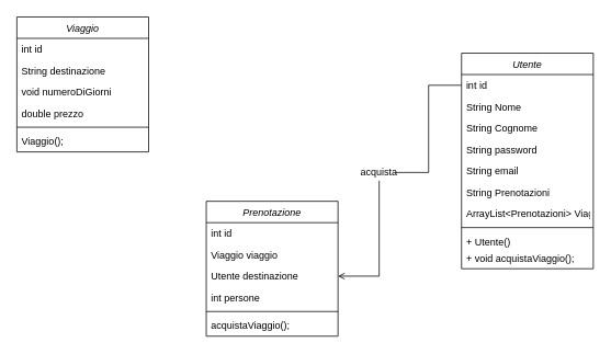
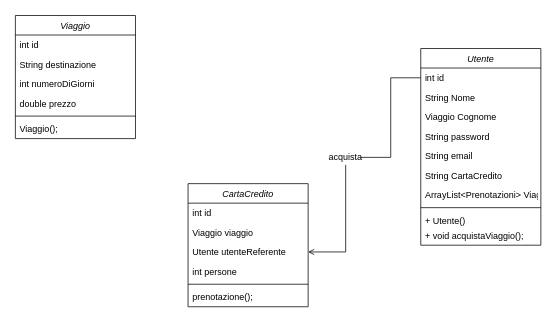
  <mxCell id="0" />
  <mxCell id="1" parent="0" />
  <mxCell id="2" value="Viaggio" style="swimlane;fontStyle=2;align=center;verticalAlign=top;childLayout=stackLayout;horizontal=1;startSize=26;horizontalStack=0;resizeParent=1;resizeLast=0;collapsible=1;marginBottom=0;rounded=0;shadow=0;strokeWidth=1;" parent="1" vertex="1"><mxGeometry x="20" y="20" width="160" height="164" as="geometry"><mxRectangle x="230" y="140" width="160" height="26" as="alternateBounds" /></mxGeometry></mxCell>
  <mxCell id="3" value="int id" style="text;align=left;verticalAlign=top;spacingLeft=4;spacingRight=4;overflow=hidden;rotatable=0;points=[[0,0.5],[1,0.5]];portConstraint=eastwest;" vertex="1" parent="2"><mxGeometry y="26" width="160" height="26" as="geometry" /></mxCell>
  <mxCell id="4" value="String destinazione" style="text;align=left;verticalAlign=top;spacingLeft=4;spacingRight=4;overflow=hidden;rotatable=0;points=[[0,0.5],[1,0.5]];portConstraint=eastwest;" parent="2" vertex="1"><mxGeometry y="52" width="160" height="26" as="geometry" /></mxCell>
- <mxCell id="5" value="void numeroDiGiorni" style="text;align=left;verticalAlign=top;spacingLeft=4;spacingRight=4;overflow=hidden;rotatable=0;points=[[0,0.5],[1,0.5]];portConstraint=eastwest;rounded=0;shadow=0;html=0;" parent="2" vertex="1"><mxGeometry y="78" width="160" height="26" as="geometry" /></mxCell>
+ <mxCell id="5" value="int numeroDiGiorni" style="text;align=left;verticalAlign=top;spacingLeft=4;spacingRight=4;overflow=hidden;rotatable=0;points=[[0,0.5],[1,0.5]];portConstraint=eastwest;rounded=0;shadow=0;html=0;" parent="2" vertex="1"><mxGeometry y="78" width="160" height="26" as="geometry" /></mxCell>
  <mxCell id="6" value="double prezzo" style="text;align=left;verticalAlign=top;spacingLeft=4;spacingRight=4;overflow=hidden;rotatable=0;points=[[0,0.5],[1,0.5]];portConstraint=eastwest;rounded=0;shadow=0;html=0;" parent="2" vertex="1"><mxGeometry y="104" width="160" height="26" as="geometry" /></mxCell>
  <mxCell id="7" value="" style="line;html=1;strokeWidth=1;align=left;verticalAlign=middle;spacingTop=-1;spacingLeft=3;spacingRight=3;rotatable=0;labelPosition=right;points=[];portConstraint=eastwest;" parent="2" vertex="1"><mxGeometry y="130" width="160" height="8" as="geometry" /></mxCell>
  <mxCell id="8" value="Viaggio();" style="text;align=left;verticalAlign=top;spacingLeft=4;spacingRight=4;overflow=hidden;rotatable=0;points=[[0,0.5],[1,0.5]];portConstraint=eastwest;" parent="2" vertex="1"><mxGeometry y="138" width="160" height="26" as="geometry" /></mxCell>
  <mxCell id="9" value="Utente" style="swimlane;fontStyle=2;align=center;verticalAlign=top;childLayout=stackLayout;horizontal=1;startSize=26;horizontalStack=0;resizeParent=1;resizeLast=0;collapsible=1;marginBottom=0;rounded=0;shadow=0;strokeWidth=1;" vertex="1" parent="1"><mxGeometry x="560" y="64" width="160" height="262" as="geometry"><mxRectangle x="230" y="140" width="160" height="26" as="alternateBounds" /></mxGeometry></mxCell>
  <mxCell id="10" value="int id" style="text;align=left;verticalAlign=top;spacingLeft=4;spacingRight=4;overflow=hidden;rotatable=0;points=[[0,0.5],[1,0.5]];portConstraint=eastwest;" vertex="1" parent="9"><mxGeometry y="26" width="160" height="26" as="geometry" /></mxCell>
  <mxCell id="11" value="String Nome" style="text;align=left;verticalAlign=top;spacingLeft=4;spacingRight=4;overflow=hidden;rotatable=0;points=[[0,0.5],[1,0.5]];portConstraint=eastwest;" vertex="1" parent="9"><mxGeometry y="52" width="160" height="26" as="geometry" /></mxCell>
- <mxCell id="12" value="String Cognome" style="text;align=left;verticalAlign=top;spacingLeft=4;spacingRight=4;overflow=hidden;rotatable=0;points=[[0,0.5],[1,0.5]];portConstraint=eastwest;" vertex="1" parent="9"><mxGeometry y="78" width="160" height="26" as="geometry" /></mxCell>
+ <mxCell id="12" value="Viaggio Cognome" style="text;align=left;verticalAlign=top;spacingLeft=4;spacingRight=4;overflow=hidden;rotatable=0;points=[[0,0.5],[1,0.5]];portConstraint=eastwest;" vertex="1" parent="9"><mxGeometry y="78" width="160" height="26" as="geometry" /></mxCell>
  <mxCell id="13" value="String password" style="text;align=left;verticalAlign=top;spacingLeft=4;spacingRight=4;overflow=hidden;rotatable=0;points=[[0,0.5],[1,0.5]];portConstraint=eastwest;rounded=0;shadow=0;html=0;" vertex="1" parent="9"><mxGeometry y="104" width="160" height="26" as="geometry" /></mxCell>
  <mxCell id="14" value="String email" style="text;align=left;verticalAlign=top;spacingLeft=4;spacingRight=4;overflow=hidden;rotatable=0;points=[[0,0.5],[1,0.5]];portConstraint=eastwest;" vertex="1" parent="9"><mxGeometry y="130" width="160" height="26" as="geometry" /></mxCell>
- <mxCell id="15" value="String Prenotazioni" style="text;align=left;verticalAlign=top;spacingLeft=4;spacingRight=4;overflow=hidden;rotatable=0;points=[[0,0.5],[1,0.5]];portConstraint=eastwest;" vertex="1" parent="9"><mxGeometry y="156" width="160" height="26" as="geometry" /></mxCell>
+ <mxCell id="15" value="String CartaCredito" style="text;align=left;verticalAlign=top;spacingLeft=4;spacingRight=4;overflow=hidden;rotatable=0;points=[[0,0.5],[1,0.5]];portConstraint=eastwest;" vertex="1" parent="9"><mxGeometry y="156" width="160" height="26" as="geometry" /></mxCell>
  <mxCell id="16" value="ArrayList&lt;Prenotazioni&gt; Viaggi" style="text;align=left;verticalAlign=top;spacingLeft=4;spacingRight=4;overflow=hidden;rotatable=0;points=[[0,0.5],[1,0.5]];portConstraint=eastwest;rounded=0;shadow=0;html=0;" vertex="1" parent="9"><mxGeometry y="182" width="160" height="26" as="geometry" /></mxCell>
  <mxCell id="17" value="" style="line;html=1;strokeWidth=1;align=left;verticalAlign=middle;spacingTop=-1;spacingLeft=3;spacingRight=3;rotatable=0;labelPosition=right;points=[];portConstraint=eastwest;" vertex="1" parent="9"><mxGeometry y="208" width="160" height="8" as="geometry" /></mxCell>
  <mxCell id="18" value="+ Utente()" style="text;align=left;verticalAlign=top;spacingLeft=4;spacingRight=4;overflow=hidden;rotatable=0;points=[[0,0.5],[1,0.5]];portConstraint=eastwest;" vertex="1" parent="9"><mxGeometry y="216" width="160" height="20" as="geometry" /></mxCell>
  <mxCell id="19" value="+ void acquistaViaggio();" style="text;align=left;verticalAlign=top;spacingLeft=4;spacingRight=4;overflow=hidden;rotatable=0;points=[[0,0.5],[1,0.5]];portConstraint=eastwest;" vertex="1" parent="9"><mxGeometry y="236" width="160" height="26" as="geometry" /></mxCell>
  <mxCell id="20" style="edgeStyle=orthogonalEdgeStyle;rounded=0;orthogonalLoop=1;jettySize=auto;html=1;endArrow=open;endFill=0;startArrow=none;entryX=1;entryY=0.5;entryDx=0;entryDy=0;" edge="1" parent="1" source="21" target="26"><mxGeometry relative="1" as="geometry"><mxPoint x="160" y="155" as="targetPoint" /></mxGeometry></mxCell>
  <mxCell id="21" value="acquista" style="text;html=1;strokeColor=none;fillColor=none;align=center;verticalAlign=middle;whiteSpace=wrap;rounded=0;" vertex="1" parent="1"><mxGeometry x="440" y="199" width="40" height="20" as="geometry" /></mxCell>
  <mxCell id="22" value="" style="edgeStyle=orthogonalEdgeStyle;rounded=0;orthogonalLoop=1;jettySize=auto;html=1;entryX=1;entryY=0.5;entryDx=0;entryDy=0;endArrow=none;endFill=0;" edge="1" parent="1" source="10" target="21"><mxGeometry relative="1" as="geometry"><mxPoint x="460" y="161.034" as="sourcePoint" /><mxPoint x="260" y="165" as="targetPoint" /></mxGeometry></mxCell>
- <mxCell id="23" value="Prenotazione" style="swimlane;fontStyle=2;align=center;verticalAlign=top;childLayout=stackLayout;horizontal=1;startSize=26;horizontalStack=0;resizeParent=1;resizeLast=0;collapsible=1;marginBottom=0;rounded=0;shadow=0;strokeWidth=1;" vertex="1" parent="1"><mxGeometry x="250" y="244" width="160" height="164" as="geometry"><mxRectangle x="230" y="140" width="160" height="26" as="alternateBounds" /></mxGeometry></mxCell>
+ <mxCell id="23" value="CartaCredito" style="swimlane;fontStyle=2;align=center;verticalAlign=top;childLayout=stackLayout;horizontal=1;startSize=26;horizontalStack=0;resizeParent=1;resizeLast=0;collapsible=1;marginBottom=0;rounded=0;shadow=0;strokeWidth=1;" vertex="1" parent="1"><mxGeometry x="250" y="244" width="160" height="164" as="geometry"><mxRectangle x="230" y="140" width="160" height="26" as="alternateBounds" /></mxGeometry></mxCell>
  <mxCell id="24" value="int id" style="text;align=left;verticalAlign=top;spacingLeft=4;spacingRight=4;overflow=hidden;rotatable=0;points=[[0,0.5],[1,0.5]];portConstraint=eastwest;" vertex="1" parent="23"><mxGeometry y="26" width="160" height="26" as="geometry" /></mxCell>
  <mxCell id="25" value="Viaggio viaggio" style="text;align=left;verticalAlign=top;spacingLeft=4;spacingRight=4;overflow=hidden;rotatable=0;points=[[0,0.5],[1,0.5]];portConstraint=eastwest;" vertex="1" parent="23"><mxGeometry y="52" width="160" height="26" as="geometry" /></mxCell>
- <mxCell id="26" value="Utente destinazione" style="text;align=left;verticalAlign=top;spacingLeft=4;spacingRight=4;overflow=hidden;rotatable=0;points=[[0,0.5],[1,0.5]];portConstraint=eastwest;rounded=0;shadow=0;html=0;" vertex="1" parent="23"><mxGeometry y="78" width="160" height="26" as="geometry" /></mxCell>
+ <mxCell id="26" value="Utente utenteReferente" style="text;align=left;verticalAlign=top;spacingLeft=4;spacingRight=4;overflow=hidden;rotatable=0;points=[[0,0.5],[1,0.5]];portConstraint=eastwest;rounded=0;shadow=0;html=0;" vertex="1" parent="23"><mxGeometry y="78" width="160" height="26" as="geometry" /></mxCell>
  <mxCell id="27" value="int persone" style="text;align=left;verticalAlign=top;spacingLeft=4;spacingRight=4;overflow=hidden;rotatable=0;points=[[0,0.5],[1,0.5]];portConstraint=eastwest;rounded=0;shadow=0;html=0;" vertex="1" parent="23"><mxGeometry y="104" width="160" height="26" as="geometry" /></mxCell>
  <mxCell id="28" value="" style="line;html=1;strokeWidth=1;align=left;verticalAlign=middle;spacingTop=-1;spacingLeft=3;spacingRight=3;rotatable=0;labelPosition=right;points=[];portConstraint=eastwest;" vertex="1" parent="23"><mxGeometry y="130" width="160" height="8" as="geometry" /></mxCell>
- <mxCell id="29" value="acquistaViaggio();" style="text;align=left;verticalAlign=top;spacingLeft=4;spacingRight=4;overflow=hidden;rotatable=0;points=[[0,0.5],[1,0.5]];portConstraint=eastwest;" vertex="1" parent="23"><mxGeometry y="138" width="160" height="26" as="geometry" /></mxCell>
+ <mxCell id="29" value="prenotazione();" style="text;align=left;verticalAlign=top;spacingLeft=4;spacingRight=4;overflow=hidden;rotatable=0;points=[[0,0.5],[1,0.5]];portConstraint=eastwest;" vertex="1" parent="23"><mxGeometry y="138" width="160" height="26" as="geometry" /></mxCell>
